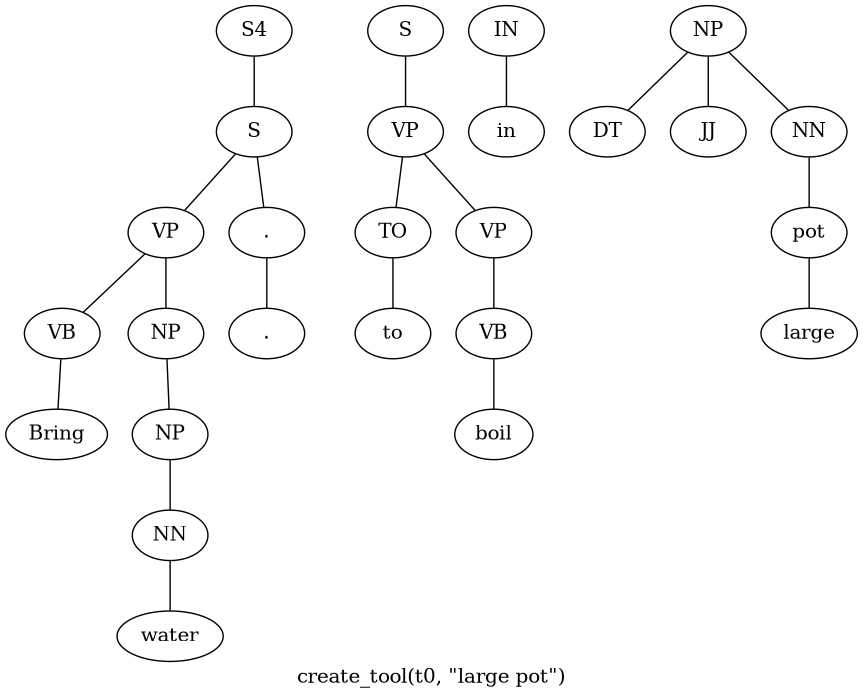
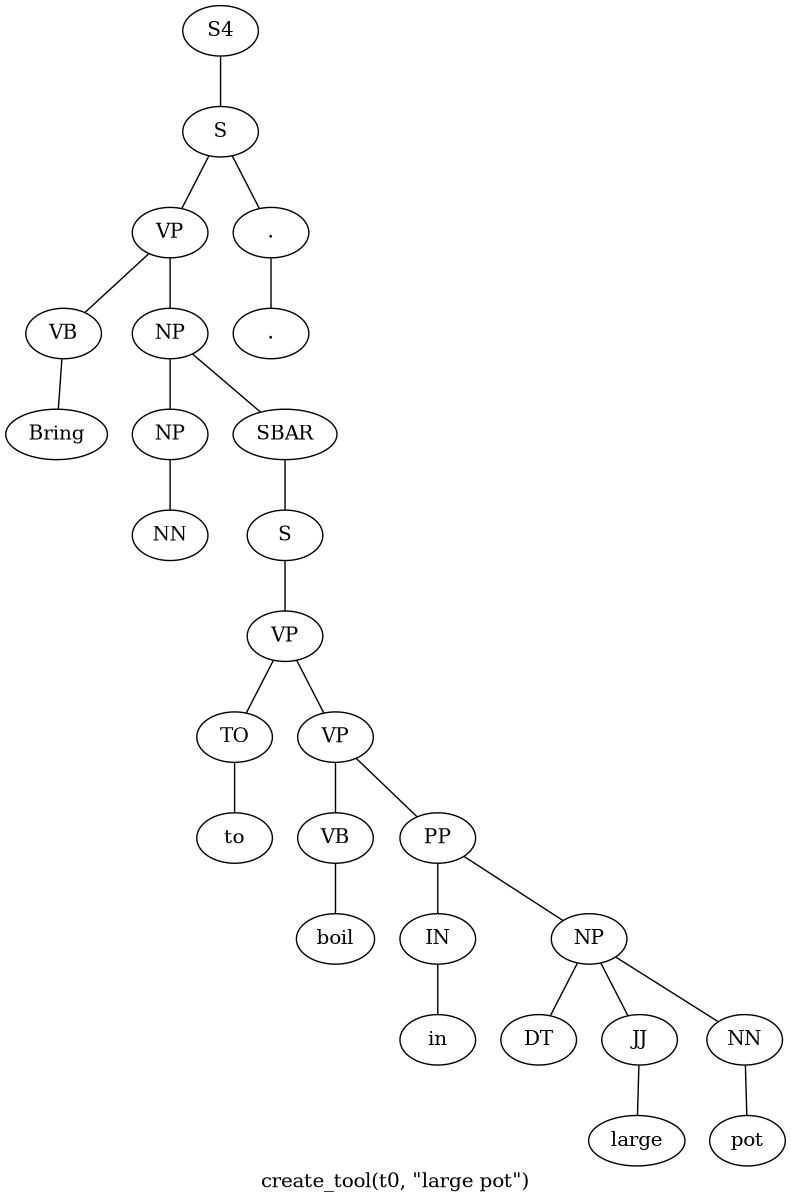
  graph {
    label="create_tool(t0, \"large pot\")"
    n1 [label=S4]
    n2 [label=S]
    n3 [label=VP]
    n4 [label="."]
    n5 [label=VB]
    n6 [label=NP]
    n7 [label="."]
    n8 [label=Bring]
    n9 [label=NP]
+   n10 [label=SBAR]
    n11 [label=NN]
    n12 [label=S]
-   n13 [label=water]
    n14 [label=VP]
    n15 [label=TO]
    n16 [label=VP]
    n17 [label=to]
    n18 [label=VB]
+   n19 [label=PP]
    n20 [label=boil]
    n21 [label=IN]
    n22 [label=NP]
    n23 [label=in]
    n24 [label=DT]
    n25 [label=JJ]
    n26 [label=NN]
    n27 [label=large]
    n28 [label=pot]
    n1 -- n2
    n2 -- n3
    n2 -- n4
    n3 -- n5
    n3 -- n6
    n4 -- n7
    n5 -- n8
    n6 -- n9
+   n6 -- n10
    n9 -- n11
-   n11 -- n13
+   n10 -- n12
    n12 -- n14
    n14 -- n15
    n14 -- n16
    n15 -- n17
    n16 -- n18
+   n16 -- n19
    n18 -- n20
+   n19 -- n21
+   n19 -- n22
    n21 -- n23
    n22 -- n24
    n22 -- n25
    n22 -- n26
-   n28 -- n27
+   n25 -- n27
    n26 -- n28
  }
